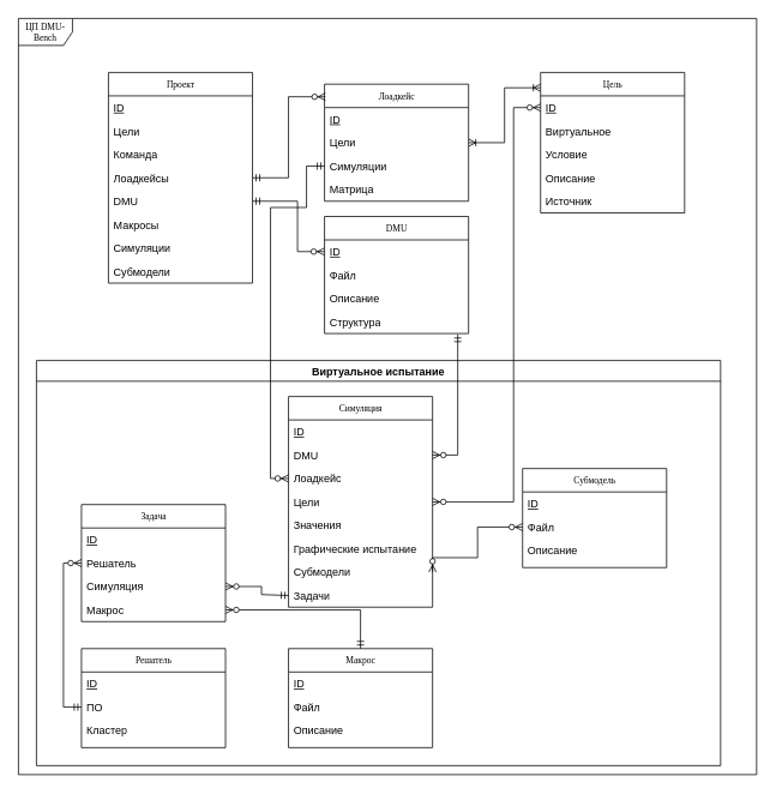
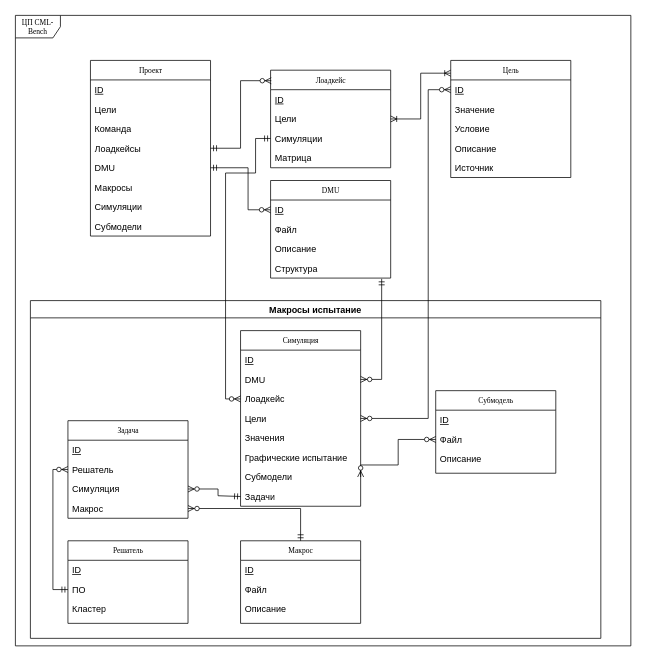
  <mxCell id="0" />
  <mxCell id="1" parent="0" />
- <mxCell id="2" value="ЦП DMU-Bench" style="shape=umlFrame;whiteSpace=wrap;html=1;rounded=0;shadow=0;comic=0;labelBackgroundColor=none;strokeWidth=1;fontFamily=Verdana;fontSize=10;align=center;" parent="1" vertex="1"><mxGeometry x="20" y="20" width="820" height="840" as="geometry" /></mxCell>
+ <mxCell id="2" value="ЦП CML-Bench" style="shape=umlFrame;whiteSpace=wrap;html=1;rounded=0;shadow=0;comic=0;labelBackgroundColor=none;strokeWidth=1;fontFamily=Verdana;fontSize=10;align=center;" parent="1" vertex="1"><mxGeometry x="20" y="20" width="820" height="840" as="geometry" /></mxCell>
  <mxCell id="3" value="Проект" style="swimlane;html=1;fontStyle=0;childLayout=stackLayout;horizontal=1;startSize=26;fillColor=none;horizontalStack=0;resizeParent=1;resizeLast=0;collapsible=1;marginBottom=0;swimlaneFillColor=#ffffff;rounded=0;shadow=0;comic=0;labelBackgroundColor=none;strokeWidth=1;fontFamily=Verdana;fontSize=10;align=center;" parent="1" vertex="1"><mxGeometry x="120" y="80" width="160" height="234" as="geometry" /></mxCell>
  <mxCell id="4" value="&lt;u&gt;ID&lt;/u&gt;" style="text;html=1;strokeColor=none;fillColor=none;align=left;verticalAlign=top;spacingLeft=4;spacingRight=4;whiteSpace=wrap;overflow=hidden;rotatable=0;points=[[0,0.5],[1,0.5]];portConstraint=eastwest;" parent="3" vertex="1"><mxGeometry y="26" width="160" height="26" as="geometry" /></mxCell>
  <mxCell id="5" value="Цели" style="text;html=1;strokeColor=none;fillColor=none;align=left;verticalAlign=top;spacingLeft=4;spacingRight=4;whiteSpace=wrap;overflow=hidden;rotatable=0;points=[[0,0.5],[1,0.5]];portConstraint=eastwest;" parent="3" vertex="1"><mxGeometry y="52" width="160" height="26" as="geometry" /></mxCell>
  <mxCell id="6" value="Команда" style="text;html=1;strokeColor=none;fillColor=none;align=left;verticalAlign=top;spacingLeft=4;spacingRight=4;whiteSpace=wrap;overflow=hidden;rotatable=0;points=[[0,0.5],[1,0.5]];portConstraint=eastwest;" parent="3" vertex="1"><mxGeometry y="78" width="160" height="26" as="geometry" /></mxCell>
  <mxCell id="7" value="Лоадкейсы" style="text;html=1;strokeColor=none;fillColor=none;align=left;verticalAlign=top;spacingLeft=4;spacingRight=4;whiteSpace=wrap;overflow=hidden;rotatable=0;points=[[0,0.5],[1,0.5]];portConstraint=eastwest;" vertex="1" parent="3"><mxGeometry y="104" width="160" height="26" as="geometry" /></mxCell>
  <mxCell id="8" value="DMU" style="text;html=1;strokeColor=none;fillColor=none;align=left;verticalAlign=top;spacingLeft=4;spacingRight=4;whiteSpace=wrap;overflow=hidden;rotatable=0;points=[[0,0.5],[1,0.5]];portConstraint=eastwest;" vertex="1" parent="3"><mxGeometry y="130" width="160" height="26" as="geometry" /></mxCell>
  <mxCell id="9" value="Макросы" style="text;html=1;strokeColor=none;fillColor=none;align=left;verticalAlign=top;spacingLeft=4;spacingRight=4;whiteSpace=wrap;overflow=hidden;rotatable=0;points=[[0,0.5],[1,0.5]];portConstraint=eastwest;" vertex="1" parent="3"><mxGeometry y="156" width="160" height="26" as="geometry" /></mxCell>
  <mxCell id="10" value="Симуляции" style="text;html=1;strokeColor=none;fillColor=none;align=left;verticalAlign=top;spacingLeft=4;spacingRight=4;whiteSpace=wrap;overflow=hidden;rotatable=0;points=[[0,0.5],[1,0.5]];portConstraint=eastwest;" vertex="1" parent="3"><mxGeometry y="182" width="160" height="26" as="geometry" /></mxCell>
  <mxCell id="11" value="Субмодели" style="text;html=1;strokeColor=none;fillColor=none;align=left;verticalAlign=top;spacingLeft=4;spacingRight=4;whiteSpace=wrap;overflow=hidden;rotatable=0;points=[[0,0.5],[1,0.5]];portConstraint=eastwest;" vertex="1" parent="3"><mxGeometry y="208" width="160" height="26" as="geometry" /></mxCell>
  <mxCell id="12" value="Лоадкейс" style="swimlane;html=1;fontStyle=0;childLayout=stackLayout;horizontal=1;startSize=26;fillColor=none;horizontalStack=0;resizeParent=1;resizeLast=0;collapsible=1;marginBottom=0;swimlaneFillColor=#ffffff;rounded=0;shadow=0;comic=0;labelBackgroundColor=none;strokeWidth=1;fontFamily=Verdana;fontSize=10;align=center;" parent="1" vertex="1"><mxGeometry x="360" y="93" width="160" height="130" as="geometry" /></mxCell>
  <mxCell id="13" value="&lt;u&gt;ID&lt;/u&gt;" style="text;html=1;strokeColor=none;fillColor=none;align=left;verticalAlign=top;spacingLeft=4;spacingRight=4;whiteSpace=wrap;overflow=hidden;rotatable=0;points=[[0,0.5],[1,0.5]];portConstraint=eastwest;" parent="12" vertex="1"><mxGeometry y="26" width="160" height="26" as="geometry" /></mxCell>
  <mxCell id="14" value="Цели" style="text;html=1;strokeColor=none;fillColor=none;align=left;verticalAlign=top;spacingLeft=4;spacingRight=4;whiteSpace=wrap;overflow=hidden;rotatable=0;points=[[0,0.5],[1,0.5]];portConstraint=eastwest;" parent="12" vertex="1"><mxGeometry y="52" width="160" height="26" as="geometry" /></mxCell>
  <mxCell id="15" value="Симуляции" style="text;html=1;strokeColor=none;fillColor=none;align=left;verticalAlign=top;spacingLeft=4;spacingRight=4;whiteSpace=wrap;overflow=hidden;rotatable=0;points=[[0,0.5],[1,0.5]];portConstraint=eastwest;" parent="12" vertex="1"><mxGeometry y="78" width="160" height="26" as="geometry" /></mxCell>
  <mxCell id="16" value="Матрица" style="text;html=1;strokeColor=none;fillColor=none;align=left;verticalAlign=top;spacingLeft=4;spacingRight=4;whiteSpace=wrap;overflow=hidden;rotatable=0;points=[[0,0.5],[1,0.5]];portConstraint=eastwest;" vertex="1" parent="12"><mxGeometry y="104" width="160" height="26" as="geometry" /></mxCell>
  <mxCell id="17" value="Цель" style="swimlane;html=1;fontStyle=0;childLayout=stackLayout;horizontal=1;startSize=26;fillColor=none;horizontalStack=0;resizeParent=1;resizeLast=0;collapsible=1;marginBottom=0;swimlaneFillColor=#ffffff;rounded=0;shadow=0;comic=0;labelBackgroundColor=none;strokeWidth=1;fontFamily=Verdana;fontSize=10;align=center;" vertex="1" parent="1"><mxGeometry x="600" y="80" width="160" height="156" as="geometry" /></mxCell>
  <mxCell id="18" value="&lt;u&gt;ID&lt;/u&gt;" style="text;html=1;strokeColor=none;fillColor=none;align=left;verticalAlign=top;spacingLeft=4;spacingRight=4;whiteSpace=wrap;overflow=hidden;rotatable=0;points=[[0,0.5],[1,0.5]];portConstraint=eastwest;" vertex="1" parent="17"><mxGeometry y="26" width="160" height="26" as="geometry" /></mxCell>
- <mxCell id="19" value="Виртуальное" style="text;html=1;strokeColor=none;fillColor=none;align=left;verticalAlign=top;spacingLeft=4;spacingRight=4;whiteSpace=wrap;overflow=hidden;rotatable=0;points=[[0,0.5],[1,0.5]];portConstraint=eastwest;" vertex="1" parent="17"><mxGeometry y="52" width="160" height="26" as="geometry" /></mxCell>
+ <mxCell id="19" value="Значение" style="text;html=1;strokeColor=none;fillColor=none;align=left;verticalAlign=top;spacingLeft=4;spacingRight=4;whiteSpace=wrap;overflow=hidden;rotatable=0;points=[[0,0.5],[1,0.5]];portConstraint=eastwest;" vertex="1" parent="17"><mxGeometry y="52" width="160" height="26" as="geometry" /></mxCell>
  <mxCell id="20" value="Условие" style="text;html=1;strokeColor=none;fillColor=none;align=left;verticalAlign=top;spacingLeft=4;spacingRight=4;whiteSpace=wrap;overflow=hidden;rotatable=0;points=[[0,0.5],[1,0.5]];portConstraint=eastwest;" vertex="1" parent="17"><mxGeometry y="78" width="160" height="26" as="geometry" /></mxCell>
  <mxCell id="21" value="Описание" style="text;html=1;strokeColor=none;fillColor=none;align=left;verticalAlign=top;spacingLeft=4;spacingRight=4;whiteSpace=wrap;overflow=hidden;rotatable=0;points=[[0,0.5],[1,0.5]];portConstraint=eastwest;" vertex="1" parent="17"><mxGeometry y="104" width="160" height="26" as="geometry" /></mxCell>
  <mxCell id="22" value="Источник" style="text;html=1;strokeColor=none;fillColor=none;align=left;verticalAlign=top;spacingLeft=4;spacingRight=4;whiteSpace=wrap;overflow=hidden;rotatable=0;points=[[0,0.5],[1,0.5]];portConstraint=eastwest;" vertex="1" parent="17"><mxGeometry y="130" width="160" height="26" as="geometry" /></mxCell>
  <mxCell id="23" style="edgeStyle=orthogonalEdgeStyle;rounded=0;orthogonalLoop=1;jettySize=auto;html=1;exitX=1;exitY=0.5;exitDx=0;exitDy=0;entryX=0;entryY=0.109;entryDx=0;entryDy=0;startArrow=ERoneToMany;startFill=0;endArrow=ERoneToMany;endFill=0;entryPerimeter=0;" edge="1" parent="1" source="14" target="17"><mxGeometry relative="1" as="geometry"><mxPoint x="520" y="162.56" as="sourcePoint" /><mxPoint x="600.48" y="200" as="targetPoint" /></mxGeometry></mxCell>
  <mxCell id="24" style="edgeStyle=orthogonalEdgeStyle;rounded=0;orthogonalLoop=1;jettySize=auto;html=1;endArrow=ERmandOne;endFill=0;startArrow=ERzeroToMany;startFill=1;exitX=0.006;exitY=0.108;exitDx=0;exitDy=0;exitPerimeter=0;entryX=1;entryY=0.5;entryDx=0;entryDy=0;" edge="1" parent="1" source="12" target="7"><mxGeometry relative="1" as="geometry"><mxPoint x="390" y="314" as="sourcePoint" /><mxPoint x="310" y="220" as="targetPoint" /><Array as="points"><mxPoint x="320" y="107" /><mxPoint x="320" y="197" /></Array></mxGeometry></mxCell>
- <mxCell id="25" value="Виртуальное испытание" style="swimlane;" vertex="1" parent="1"><mxGeometry x="40" y="400" width="760" height="450" as="geometry"><mxRectangle x="40" y="400" width="180" height="23" as="alternateBounds" /></mxGeometry></mxCell>
+ <mxCell id="25" value="Макросы испытание" style="swimlane;" vertex="1" parent="1"><mxGeometry x="40" y="400" width="760" height="450" as="geometry"><mxRectangle x="40" y="400" width="180" height="23" as="alternateBounds" /></mxGeometry></mxCell>
  <mxCell id="26" value="Субмодель" style="swimlane;html=1;fontStyle=0;childLayout=stackLayout;horizontal=1;startSize=26;fillColor=none;horizontalStack=0;resizeParent=1;resizeLast=0;collapsible=1;marginBottom=0;swimlaneFillColor=#ffffff;rounded=0;shadow=0;comic=0;labelBackgroundColor=none;strokeWidth=1;fontFamily=Verdana;fontSize=10;align=center;" vertex="1" parent="25"><mxGeometry x="540" y="120" width="160" height="110" as="geometry" /></mxCell>
  <mxCell id="27" value="&lt;u&gt;ID&lt;/u&gt;" style="text;html=1;strokeColor=none;fillColor=none;align=left;verticalAlign=top;spacingLeft=4;spacingRight=4;whiteSpace=wrap;overflow=hidden;rotatable=0;points=[[0,0.5],[1,0.5]];portConstraint=eastwest;" vertex="1" parent="26"><mxGeometry y="26" width="160" height="26" as="geometry" /></mxCell>
  <mxCell id="28" value="Файл" style="text;html=1;strokeColor=none;fillColor=none;align=left;verticalAlign=top;spacingLeft=4;spacingRight=4;whiteSpace=wrap;overflow=hidden;rotatable=0;points=[[0,0.5],[1,0.5]];portConstraint=eastwest;" vertex="1" parent="26"><mxGeometry y="52" width="160" height="26" as="geometry" /></mxCell>
  <mxCell id="29" value="Описание" style="text;html=1;strokeColor=none;fillColor=none;align=left;verticalAlign=top;spacingLeft=4;spacingRight=4;whiteSpace=wrap;overflow=hidden;rotatable=0;points=[[0,0.5],[1,0.5]];portConstraint=eastwest;" vertex="1" parent="26"><mxGeometry y="78" width="160" height="26" as="geometry" /></mxCell>
  <mxCell id="30" value="Симуляция" style="swimlane;html=1;fontStyle=0;childLayout=stackLayout;horizontal=1;startSize=26;fillColor=none;horizontalStack=0;resizeParent=1;resizeLast=0;collapsible=1;marginBottom=0;swimlaneFillColor=#ffffff;rounded=0;shadow=0;comic=0;labelBackgroundColor=none;strokeWidth=1;fontFamily=Verdana;fontSize=10;align=center;" vertex="1" parent="25"><mxGeometry x="280" y="40" width="160" height="234" as="geometry" /></mxCell>
  <mxCell id="31" value="&lt;u&gt;ID&lt;/u&gt;" style="text;html=1;strokeColor=none;fillColor=none;align=left;verticalAlign=top;spacingLeft=4;spacingRight=4;whiteSpace=wrap;overflow=hidden;rotatable=0;points=[[0,0.5],[1,0.5]];portConstraint=eastwest;" vertex="1" parent="30"><mxGeometry y="26" width="160" height="26" as="geometry" /></mxCell>
  <mxCell id="32" value="DMU" style="text;html=1;strokeColor=none;fillColor=none;align=left;verticalAlign=top;spacingLeft=4;spacingRight=4;whiteSpace=wrap;overflow=hidden;rotatable=0;points=[[0,0.5],[1,0.5]];portConstraint=eastwest;" vertex="1" parent="30"><mxGeometry y="52" width="160" height="26" as="geometry" /></mxCell>
  <mxCell id="33" value="Лоадкейс" style="text;html=1;strokeColor=none;fillColor=none;align=left;verticalAlign=top;spacingLeft=4;spacingRight=4;whiteSpace=wrap;overflow=hidden;rotatable=0;points=[[0,0.5],[1,0.5]];portConstraint=eastwest;" vertex="1" parent="30"><mxGeometry y="78" width="160" height="26" as="geometry" /></mxCell>
  <mxCell id="34" value="Цели" style="text;html=1;strokeColor=none;fillColor=none;align=left;verticalAlign=top;spacingLeft=4;spacingRight=4;whiteSpace=wrap;overflow=hidden;rotatable=0;points=[[0,0.5],[1,0.5]];portConstraint=eastwest;" vertex="1" parent="30"><mxGeometry y="104" width="160" height="26" as="geometry" /></mxCell>
  <mxCell id="35" value="Значения" style="text;html=1;strokeColor=none;fillColor=none;align=left;verticalAlign=top;spacingLeft=4;spacingRight=4;whiteSpace=wrap;overflow=hidden;rotatable=0;points=[[0,0.5],[1,0.5]];portConstraint=eastwest;" vertex="1" parent="30"><mxGeometry y="130" width="160" height="26" as="geometry" /></mxCell>
  <mxCell id="36" value="Графические испытание" style="text;html=1;strokeColor=none;fillColor=none;align=left;verticalAlign=top;spacingLeft=4;spacingRight=4;whiteSpace=wrap;overflow=hidden;rotatable=0;points=[[0,0.5],[1,0.5]];portConstraint=eastwest;" vertex="1" parent="30"><mxGeometry y="156" width="160" height="26" as="geometry" /></mxCell>
  <mxCell id="37" value="Субмодели" style="text;html=1;strokeColor=none;fillColor=none;align=left;verticalAlign=top;spacingLeft=4;spacingRight=4;whiteSpace=wrap;overflow=hidden;rotatable=0;points=[[0,0.5],[1,0.5]];portConstraint=eastwest;" vertex="1" parent="30"><mxGeometry y="182" width="160" height="26" as="geometry" /></mxCell>
  <mxCell id="38" value="Задачи" style="text;html=1;strokeColor=none;fillColor=none;align=left;verticalAlign=top;spacingLeft=4;spacingRight=4;whiteSpace=wrap;overflow=hidden;rotatable=0;points=[[0,0.5],[1,0.5]];portConstraint=eastwest;" vertex="1" parent="30"><mxGeometry y="208" width="160" height="26" as="geometry" /></mxCell>
  <mxCell id="39" value="Задача" style="swimlane;html=1;fontStyle=0;childLayout=stackLayout;horizontal=1;startSize=26;fillColor=none;horizontalStack=0;resizeParent=1;resizeLast=0;collapsible=1;marginBottom=0;swimlaneFillColor=#ffffff;rounded=0;shadow=0;comic=0;labelBackgroundColor=none;strokeWidth=1;fontFamily=Verdana;fontSize=10;align=center;" vertex="1" parent="25"><mxGeometry x="50" y="160" width="160" height="130" as="geometry" /></mxCell>
  <mxCell id="40" value="&lt;u&gt;ID&lt;/u&gt;" style="text;html=1;strokeColor=none;fillColor=none;align=left;verticalAlign=top;spacingLeft=4;spacingRight=4;whiteSpace=wrap;overflow=hidden;rotatable=0;points=[[0,0.5],[1,0.5]];portConstraint=eastwest;" vertex="1" parent="39"><mxGeometry y="26" width="160" height="26" as="geometry" /></mxCell>
  <mxCell id="41" value="Решатель" style="text;html=1;strokeColor=none;fillColor=none;align=left;verticalAlign=top;spacingLeft=4;spacingRight=4;whiteSpace=wrap;overflow=hidden;rotatable=0;points=[[0,0.5],[1,0.5]];portConstraint=eastwest;" vertex="1" parent="39"><mxGeometry y="52" width="160" height="26" as="geometry" /></mxCell>
  <mxCell id="42" value="Симуляция" style="text;html=1;strokeColor=none;fillColor=none;align=left;verticalAlign=top;spacingLeft=4;spacingRight=4;whiteSpace=wrap;overflow=hidden;rotatable=0;points=[[0,0.5],[1,0.5]];portConstraint=eastwest;" vertex="1" parent="39"><mxGeometry y="78" width="160" height="26" as="geometry" /></mxCell>
  <mxCell id="43" value="Макрос" style="text;html=1;strokeColor=none;fillColor=none;align=left;verticalAlign=top;spacingLeft=4;spacingRight=4;whiteSpace=wrap;overflow=hidden;rotatable=0;points=[[0,0.5],[1,0.5]];portConstraint=eastwest;" vertex="1" parent="39"><mxGeometry y="104" width="160" height="26" as="geometry" /></mxCell>
  <mxCell id="44" style="edgeStyle=orthogonalEdgeStyle;rounded=0;orthogonalLoop=1;jettySize=auto;html=1;endArrow=ERmandOne;endFill=0;startArrow=ERzeroToMany;startFill=1;exitX=1;exitY=0.5;exitDx=0;exitDy=0;entryX=0;entryY=0.5;entryDx=0;entryDy=0;" edge="1" parent="25" source="42" target="38"><mxGeometry relative="1" as="geometry"><mxPoint x="210.96" as="sourcePoint" /><mxPoint x="140" y="0.04" as="targetPoint" /><Array as="points"><mxPoint x="250" y="251" /><mxPoint x="250" y="260" /></Array></mxGeometry></mxCell>
  <mxCell id="45" value="Решатель" style="swimlane;html=1;fontStyle=0;childLayout=stackLayout;horizontal=1;startSize=26;fillColor=none;horizontalStack=0;resizeParent=1;resizeLast=0;collapsible=1;marginBottom=0;swimlaneFillColor=#ffffff;rounded=0;shadow=0;comic=0;labelBackgroundColor=none;strokeWidth=1;fontFamily=Verdana;fontSize=10;align=center;" vertex="1" parent="25"><mxGeometry x="50" y="320" width="160" height="110" as="geometry" /></mxCell>
  <mxCell id="46" value="&lt;u&gt;ID&lt;/u&gt;" style="text;html=1;strokeColor=none;fillColor=none;align=left;verticalAlign=top;spacingLeft=4;spacingRight=4;whiteSpace=wrap;overflow=hidden;rotatable=0;points=[[0,0.5],[1,0.5]];portConstraint=eastwest;" vertex="1" parent="45"><mxGeometry y="26" width="160" height="26" as="geometry" /></mxCell>
  <mxCell id="47" value="ПО" style="text;html=1;strokeColor=none;fillColor=none;align=left;verticalAlign=top;spacingLeft=4;spacingRight=4;whiteSpace=wrap;overflow=hidden;rotatable=0;points=[[0,0.5],[1,0.5]];portConstraint=eastwest;" vertex="1" parent="45"><mxGeometry y="52" width="160" height="26" as="geometry" /></mxCell>
  <mxCell id="48" value="Кластер" style="text;html=1;strokeColor=none;fillColor=none;align=left;verticalAlign=top;spacingLeft=4;spacingRight=4;whiteSpace=wrap;overflow=hidden;rotatable=0;points=[[0,0.5],[1,0.5]];portConstraint=eastwest;" vertex="1" parent="45"><mxGeometry y="78" width="160" height="26" as="geometry" /></mxCell>
  <mxCell id="49" style="edgeStyle=orthogonalEdgeStyle;rounded=0;orthogonalLoop=1;jettySize=auto;html=1;endArrow=ERmandOne;endFill=0;startArrow=ERzeroToMany;startFill=1;exitX=0;exitY=0.5;exitDx=0;exitDy=0;entryX=0;entryY=0.5;entryDx=0;entryDy=0;" edge="1" parent="25" source="41" target="47"><mxGeometry relative="1" as="geometry"><mxPoint x="220" y="271" as="sourcePoint" /><mxPoint x="290" y="271" as="targetPoint" /><Array as="points" /></mxGeometry></mxCell>
  <mxCell id="50" value="Макрос" style="swimlane;html=1;fontStyle=0;childLayout=stackLayout;horizontal=1;startSize=26;fillColor=none;horizontalStack=0;resizeParent=1;resizeLast=0;collapsible=1;marginBottom=0;swimlaneFillColor=#ffffff;rounded=0;shadow=0;comic=0;labelBackgroundColor=none;strokeWidth=1;fontFamily=Verdana;fontSize=10;align=center;" vertex="1" parent="25"><mxGeometry x="280" y="320" width="160" height="110" as="geometry" /></mxCell>
  <mxCell id="51" value="&lt;u&gt;ID&lt;/u&gt;" style="text;html=1;strokeColor=none;fillColor=none;align=left;verticalAlign=top;spacingLeft=4;spacingRight=4;whiteSpace=wrap;overflow=hidden;rotatable=0;points=[[0,0.5],[1,0.5]];portConstraint=eastwest;" vertex="1" parent="50"><mxGeometry y="26" width="160" height="26" as="geometry" /></mxCell>
  <mxCell id="52" value="Файл" style="text;html=1;strokeColor=none;fillColor=none;align=left;verticalAlign=top;spacingLeft=4;spacingRight=4;whiteSpace=wrap;overflow=hidden;rotatable=0;points=[[0,0.5],[1,0.5]];portConstraint=eastwest;" vertex="1" parent="50"><mxGeometry y="52" width="160" height="26" as="geometry" /></mxCell>
  <mxCell id="53" value="Описание" style="text;html=1;strokeColor=none;fillColor=none;align=left;verticalAlign=top;spacingLeft=4;spacingRight=4;whiteSpace=wrap;overflow=hidden;rotatable=0;points=[[0,0.5],[1,0.5]];portConstraint=eastwest;" vertex="1" parent="50"><mxGeometry y="78" width="160" height="26" as="geometry" /></mxCell>
  <mxCell id="54" style="edgeStyle=orthogonalEdgeStyle;rounded=0;orthogonalLoop=1;jettySize=auto;html=1;endArrow=ERmandOne;endFill=0;startArrow=ERzeroToMany;startFill=1;exitX=1;exitY=0.5;exitDx=0;exitDy=0;entryX=0.5;entryY=0;entryDx=0;entryDy=0;" edge="1" parent="25" source="43" target="50"><mxGeometry relative="1" as="geometry"><mxPoint x="200" y="271" as="sourcePoint" /><mxPoint x="290" y="271" as="targetPoint" /><Array as="points"><mxPoint x="360" y="277" /></Array></mxGeometry></mxCell>
  <mxCell id="55" style="edgeStyle=orthogonalEdgeStyle;rounded=0;orthogonalLoop=1;jettySize=auto;html=1;startArrow=ERzeroToMany;startFill=1;endArrow=ERzeroToMany;endFill=1;exitX=0;exitY=0.5;exitDx=0;exitDy=0;entryX=1;entryY=0.5;entryDx=0;entryDy=0;" edge="1" parent="25" source="28" target="37"><mxGeometry relative="1" as="geometry"><mxPoint x="600" y="360" as="sourcePoint" /><mxPoint x="480" y="260" as="targetPoint" /><Array as="points"><mxPoint x="490" y="185" /><mxPoint x="490" y="219" /></Array></mxGeometry></mxCell>
  <mxCell id="56" style="edgeStyle=orthogonalEdgeStyle;rounded=0;orthogonalLoop=1;jettySize=auto;html=1;endArrow=ERmandOne;endFill=0;startArrow=ERzeroToMany;startFill=1;exitX=0;exitY=0.5;exitDx=0;exitDy=0;entryX=0;entryY=0.5;entryDx=0;entryDy=0;" edge="1" parent="1" source="33" target="15"><mxGeometry relative="1" as="geometry"><mxPoint x="360.96" y="206.96" as="sourcePoint" /><mxPoint x="290" y="207" as="targetPoint" /><Array as="points"><mxPoint x="300" y="531" /><mxPoint x="300" y="230" /><mxPoint x="340" y="230" /><mxPoint x="340" y="184" /></Array></mxGeometry></mxCell>
  <mxCell id="57" style="edgeStyle=orthogonalEdgeStyle;rounded=0;orthogonalLoop=1;jettySize=auto;html=1;startArrow=ERzeroToMany;startFill=1;endArrow=ERzeroToMany;endFill=1;exitX=0;exitY=0.5;exitDx=0;exitDy=0;entryX=1;entryY=0.5;entryDx=0;entryDy=0;" edge="1" parent="1" source="18" target="34"><mxGeometry relative="1" as="geometry"><mxPoint x="590" y="595" as="sourcePoint" /><mxPoint x="490" y="629" as="targetPoint" /><Array as="points"><mxPoint x="570" y="119" /><mxPoint x="570" y="557" /></Array></mxGeometry></mxCell>
  <mxCell id="58" value="DMU" style="swimlane;html=1;fontStyle=0;childLayout=stackLayout;horizontal=1;startSize=26;fillColor=none;horizontalStack=0;resizeParent=1;resizeLast=0;collapsible=1;marginBottom=0;swimlaneFillColor=#ffffff;rounded=0;shadow=0;comic=0;labelBackgroundColor=none;strokeWidth=1;fontFamily=Verdana;fontSize=10;align=center;" vertex="1" parent="1"><mxGeometry x="360" y="240" width="160" height="130" as="geometry" /></mxCell>
  <mxCell id="59" value="&lt;u&gt;ID&lt;/u&gt;" style="text;html=1;strokeColor=none;fillColor=none;align=left;verticalAlign=top;spacingLeft=4;spacingRight=4;whiteSpace=wrap;overflow=hidden;rotatable=0;points=[[0,0.5],[1,0.5]];portConstraint=eastwest;" vertex="1" parent="58"><mxGeometry y="26" width="160" height="26" as="geometry" /></mxCell>
  <mxCell id="60" value="Файл" style="text;html=1;strokeColor=none;fillColor=none;align=left;verticalAlign=top;spacingLeft=4;spacingRight=4;whiteSpace=wrap;overflow=hidden;rotatable=0;points=[[0,0.5],[1,0.5]];portConstraint=eastwest;" vertex="1" parent="58"><mxGeometry y="52" width="160" height="26" as="geometry" /></mxCell>
  <mxCell id="61" value="Описание" style="text;html=1;strokeColor=none;fillColor=none;align=left;verticalAlign=top;spacingLeft=4;spacingRight=4;whiteSpace=wrap;overflow=hidden;rotatable=0;points=[[0,0.5],[1,0.5]];portConstraint=eastwest;" vertex="1" parent="58"><mxGeometry y="78" width="160" height="26" as="geometry" /></mxCell>
  <mxCell id="62" value="Структура" style="text;html=1;strokeColor=none;fillColor=none;align=left;verticalAlign=top;spacingLeft=4;spacingRight=4;whiteSpace=wrap;overflow=hidden;rotatable=0;points=[[0,0.5],[1,0.5]];portConstraint=eastwest;" vertex="1" parent="58"><mxGeometry y="104" width="160" height="26" as="geometry" /></mxCell>
  <mxCell id="63" style="edgeStyle=orthogonalEdgeStyle;rounded=0;orthogonalLoop=1;jettySize=auto;html=1;endArrow=ERmandOne;endFill=0;startArrow=ERzeroToMany;startFill=1;exitX=0;exitY=0.5;exitDx=0;exitDy=0;entryX=1;entryY=0.5;entryDx=0;entryDy=0;" edge="1" parent="1" source="59" target="8"><mxGeometry relative="1" as="geometry"><mxPoint x="370.96" y="117.04" as="sourcePoint" /><mxPoint x="290" y="207" as="targetPoint" /><Array as="points"><mxPoint x="330" y="279" /><mxPoint x="330" y="223" /></Array></mxGeometry></mxCell>
  <mxCell id="64" style="edgeStyle=orthogonalEdgeStyle;rounded=0;orthogonalLoop=1;jettySize=auto;html=1;endArrow=ERmandOne;endFill=0;startArrow=ERzeroToMany;startFill=1;exitX=1;exitY=0.5;exitDx=0;exitDy=0;entryX=0.925;entryY=1.038;entryDx=0;entryDy=0;entryPerimeter=0;" edge="1" parent="1" source="32" target="62"><mxGeometry relative="1" as="geometry"><mxPoint x="370" y="289" as="sourcePoint" /><mxPoint x="290" y="233" as="targetPoint" /><Array as="points"><mxPoint x="508" y="505" /></Array></mxGeometry></mxCell>
